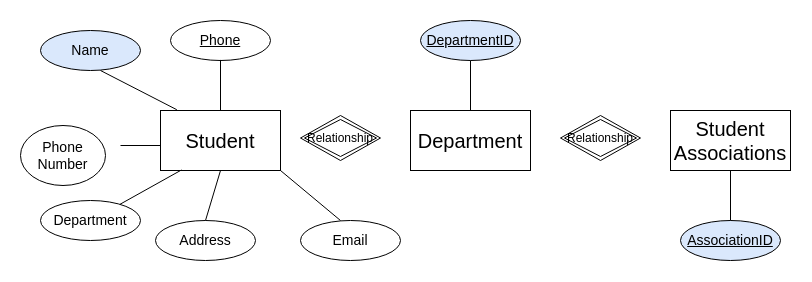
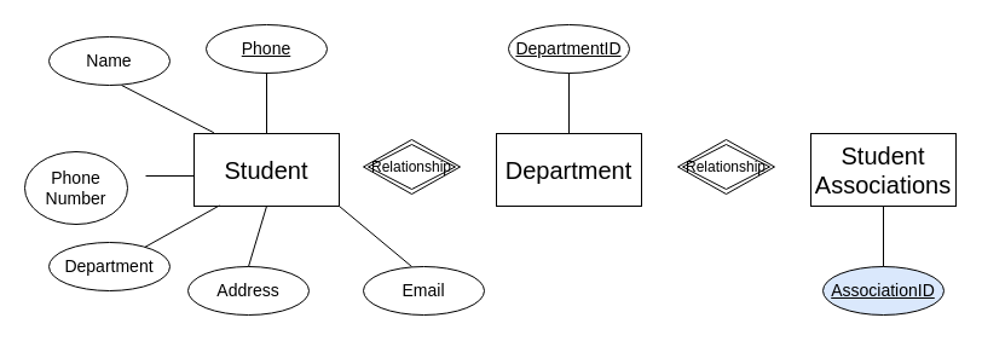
  <mxCell id="0" />
  <mxCell id="1" parent="0" />
  <mxCell id="2" value="Student" style="rounded=0;whiteSpace=wrap;html=1;fontSize=20;" vertex="1" parent="1"><mxGeometry x="160" y="110" width="120" height="60" as="geometry" /></mxCell>
  <mxCell id="3" value="Department" style="rounded=0;whiteSpace=wrap;html=1;fontSize=20;" vertex="1" parent="1"><mxGeometry x="410" y="110" width="120" height="60" as="geometry" /></mxCell>
  <mxCell id="4" value="Student Associations" style="rounded=0;whiteSpace=wrap;html=1;fontSize=20;" vertex="1" parent="1"><mxGeometry x="670" y="110" width="120" height="60" as="geometry" /></mxCell>
  <mxCell id="5" value="Phone" style="ellipse;whiteSpace=wrap;html=1;align=center;fontSize=14;fontStyle=4" vertex="1" parent="1"><mxGeometry x="170" y="20" width="100" height="40" as="geometry" /></mxCell>
- <mxCell id="6" value="Name" style="ellipse;whiteSpace=wrap;html=1;align=center;fontSize=14;fillColor=#dae8fc;" vertex="1" parent="1"><mxGeometry x="40" y="30" width="100" height="40" as="geometry" /></mxCell>
+ <mxCell id="6" value="Name" style="ellipse;whiteSpace=wrap;html=1;align=center;fontSize=14;" vertex="1" parent="1"><mxGeometry x="40" y="30" width="100" height="40" as="geometry" /></mxCell>
  <mxCell id="7" value="Phone Number" style="ellipse;whiteSpace=wrap;html=1;align=center;fontSize=14;" vertex="1" parent="1"><mxGeometry x="20" y="125" width="85" height="60" as="geometry" /></mxCell>
  <mxCell id="8" value="Department" style="ellipse;whiteSpace=wrap;html=1;align=center;fontSize=14;" vertex="1" parent="1"><mxGeometry x="40" y="200" width="100" height="40" as="geometry" /></mxCell>
  <mxCell id="9" value="Address" style="ellipse;whiteSpace=wrap;html=1;align=center;fontSize=14;" vertex="1" parent="1"><mxGeometry x="155" y="220" width="100" height="40" as="geometry" /></mxCell>
  <mxCell id="10" value="AssociationID" style="ellipse;whiteSpace=wrap;html=1;align=center;fontSize=14;fontStyle=4;fillColor=#dae8fc;" vertex="1" parent="1"><mxGeometry x="680" y="220" width="100" height="40" as="geometry" /></mxCell>
- <mxCell id="11" value="DepartmentID" style="ellipse;whiteSpace=wrap;html=1;align=center;fontStyle=4;fontSize=14;fillColor=#dae8fc;" vertex="1" parent="1"><mxGeometry x="420" y="20" width="100" height="40" as="geometry" /></mxCell>
+ <mxCell id="11" value="DepartmentID" style="ellipse;whiteSpace=wrap;html=1;align=center;fontStyle=4;fontSize=14;" vertex="1" parent="1"><mxGeometry x="420" y="20" width="100" height="40" as="geometry" /></mxCell>
  <mxCell id="12" value="" style="line;strokeWidth=1;rotatable=0;dashed=0;labelPosition=right;align=left;verticalAlign=middle;spacingTop=0;spacingLeft=6;points=[];portConstraint=eastwest;" vertex="1" parent="1"><mxGeometry x="120" y="140" width="40" height="10" as="geometry" /></mxCell>
  <mxCell id="13" value="" style="endArrow=none;html=1;rounded=0;exitX=0.175;exitY=0.991;exitDx=0;exitDy=0;exitPerimeter=0;" edge="1" parent="1" source="2" target="8"><mxGeometry relative="1" as="geometry"><mxPoint x="190" y="250" as="sourcePoint" /><mxPoint x="130" y="210" as="targetPoint" /></mxGeometry></mxCell>
  <mxCell id="14" value="" style="endArrow=none;html=1;rounded=0;entryX=0.136;entryY=-0.013;entryDx=0;entryDy=0;entryPerimeter=0;" edge="1" parent="1" target="2"><mxGeometry relative="1" as="geometry"><mxPoint x="100" y="70" as="sourcePoint" /><mxPoint x="260" y="70" as="targetPoint" /></mxGeometry></mxCell>
  <mxCell id="15" value="" style="endArrow=none;html=1;rounded=0;entryX=0.5;entryY=0;entryDx=0;entryDy=0;" edge="1" parent="1" target="9"><mxGeometry relative="1" as="geometry"><mxPoint x="220" y="170" as="sourcePoint" /><mxPoint x="380" y="170" as="targetPoint" /></mxGeometry></mxCell>
  <mxCell id="16" value="" style="endArrow=none;html=1;rounded=0;entryX=0.5;entryY=0;entryDx=0;entryDy=0;" edge="1" parent="1" target="2"><mxGeometry relative="1" as="geometry"><mxPoint x="220" y="59.41" as="sourcePoint" /><mxPoint x="380" y="59.41" as="targetPoint" /></mxGeometry></mxCell>
  <mxCell id="17" value="" style="endArrow=none;html=1;rounded=0;entryX=0.5;entryY=0;entryDx=0;entryDy=0;" edge="1" parent="1" target="3"><mxGeometry relative="1" as="geometry"><mxPoint x="470" y="60" as="sourcePoint" /><mxPoint x="630" y="60" as="targetPoint" /></mxGeometry></mxCell>
  <mxCell id="18" value="" style="endArrow=none;html=1;rounded=0;exitX=0.5;exitY=0;exitDx=0;exitDy=0;" edge="1" parent="1" source="10"><mxGeometry relative="1" as="geometry"><mxPoint x="730" y="210" as="sourcePoint" /><mxPoint x="730" y="170" as="targetPoint" /></mxGeometry></mxCell>
  <mxCell id="19" value="Relationship" style="shape=rhombus;double=1;perimeter=rhombusPerimeter;whiteSpace=wrap;html=1;align=center;" vertex="1" parent="1"><mxGeometry x="560" y="115" width="80" height="45" as="geometry" /></mxCell>
  <mxCell id="20" value="Relationship" style="shape=rhombus;double=1;perimeter=rhombusPerimeter;whiteSpace=wrap;html=1;align=center;" vertex="1" parent="1"><mxGeometry x="300" y="115" width="80" height="45" as="geometry" /></mxCell>
  <mxCell id="21" value="" style="endArrow=none;html=1;rounded=0;entryX=0.5;entryY=0;entryDx=0;entryDy=0;exitX=1;exitY=1;exitDx=0;exitDy=0;" edge="1" parent="1" source="2"><mxGeometry relative="1" as="geometry"><mxPoint x="280" y="120" as="sourcePoint" /><mxPoint x="340" y="220" as="targetPoint" /></mxGeometry></mxCell>
  <mxCell id="22" value="Email" style="ellipse;whiteSpace=wrap;html=1;align=center;fontSize=14;" vertex="1" parent="1"><mxGeometry x="300" y="220" width="100" height="40" as="geometry" /></mxCell>
